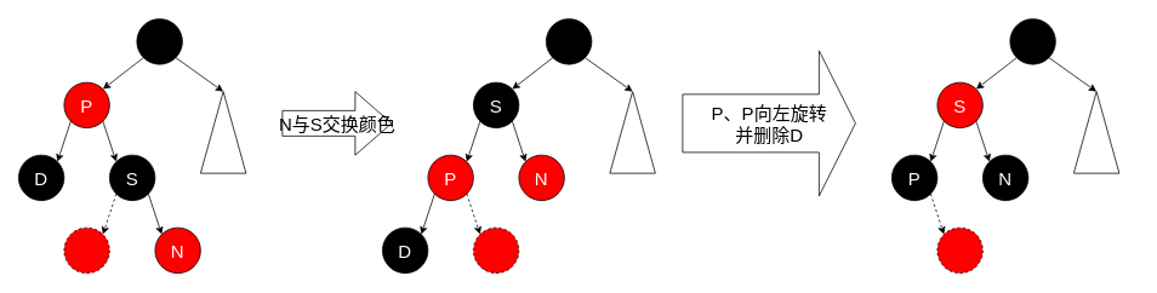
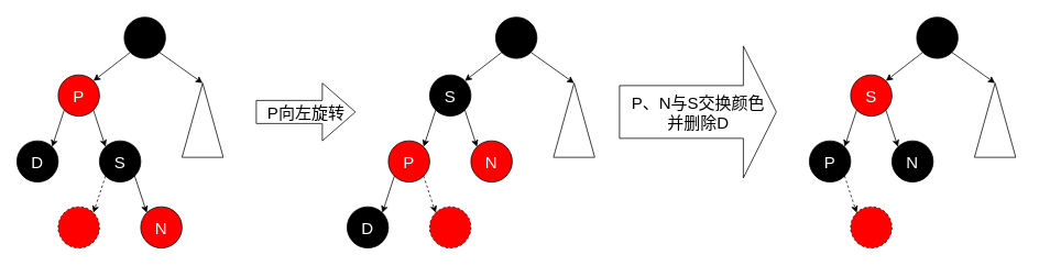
  <mxCell id="0" />
  <mxCell id="1" parent="0" />
  <mxCell id="2" style="edgeStyle=none;rounded=0;orthogonalLoop=1;jettySize=auto;html=1;exitX=0;exitY=1;exitDx=0;exitDy=0;entryX=1;entryY=0;entryDx=0;entryDy=0;fontSize=20;fontColor=#000000;dashed=1;" edge="1" parent="1" source="4" target="14"><mxGeometry relative="1" as="geometry" /></mxCell>
  <mxCell id="3" style="edgeStyle=none;rounded=0;orthogonalLoop=1;jettySize=auto;html=1;exitX=1;exitY=1;exitDx=0;exitDy=0;entryX=0;entryY=0;entryDx=0;entryDy=0;fontSize=20;fontColor=#FFFFFF;" edge="1" parent="1" source="4" target="15"><mxGeometry relative="1" as="geometry" /></mxCell>
  <mxCell id="4" value="&lt;font style=&quot;font-size: 20px;&quot; color=&quot;#ffffff&quot;&gt;S&lt;/font&gt;" style="ellipse;whiteSpace=wrap;html=1;aspect=fixed;fillColor=#000000;" vertex="1" parent="1"><mxGeometry x="120" y="170" width="50" height="50" as="geometry" /></mxCell>
  <mxCell id="5" style="edgeStyle=none;rounded=0;orthogonalLoop=1;jettySize=auto;html=1;exitX=0;exitY=1;exitDx=0;exitDy=0;entryX=1;entryY=0;entryDx=0;entryDy=0;fontSize=20;fontColor=#FFFFFF;" edge="1" parent="1" source="7" target="8"><mxGeometry relative="1" as="geometry" /></mxCell>
  <mxCell id="6" style="edgeStyle=none;rounded=0;orthogonalLoop=1;jettySize=auto;html=1;exitX=1;exitY=1;exitDx=0;exitDy=0;entryX=0;entryY=0;entryDx=0;entryDy=0;fontSize=20;fontColor=#FFFFFF;" edge="1" parent="1" source="7" target="4"><mxGeometry relative="1" as="geometry" /></mxCell>
  <mxCell id="7" value="&lt;font color=&quot;#ffffff&quot;&gt;&lt;span style=&quot;font-size: 20px;&quot;&gt;P&lt;br&gt;&lt;/span&gt;&lt;/font&gt;" style="ellipse;whiteSpace=wrap;html=1;aspect=fixed;fillColor=#FF0000;" vertex="1" parent="1"><mxGeometry x="70" y="90" width="50" height="50" as="geometry" /></mxCell>
  <mxCell id="8" value="&lt;font color=&quot;#ffffff&quot;&gt;&lt;span style=&quot;font-size: 20px;&quot;&gt;D&lt;/span&gt;&lt;/font&gt;" style="ellipse;whiteSpace=wrap;html=1;aspect=fixed;fillColor=#000000;" vertex="1" parent="1"><mxGeometry x="20" y="170" width="50" height="50" as="geometry" /></mxCell>
  <mxCell id="9" style="edgeStyle=none;rounded=0;orthogonalLoop=1;jettySize=auto;html=1;exitX=0;exitY=1;exitDx=0;exitDy=0;entryX=1;entryY=0;entryDx=0;entryDy=0;fontSize=20;fontColor=#000000;" edge="1" parent="1" source="11" target="7"><mxGeometry relative="1" as="geometry" /></mxCell>
  <mxCell id="10" style="edgeStyle=none;rounded=0;orthogonalLoop=1;jettySize=auto;html=1;exitX=1;exitY=1;exitDx=0;exitDy=0;entryX=1;entryY=0.5;entryDx=0;entryDy=0;fontSize=20;fontColor=#000000;" edge="1" parent="1" source="11" target="12"><mxGeometry relative="1" as="geometry" /></mxCell>
  <mxCell id="11" value="&lt;font color=&quot;#ffffff&quot;&gt;&lt;span style=&quot;font-size: 20px;&quot;&gt;&lt;br&gt;&lt;/span&gt;&lt;/font&gt;" style="ellipse;whiteSpace=wrap;html=1;aspect=fixed;fillColor=#000000;" vertex="1" parent="1"><mxGeometry x="150" y="20" width="50" height="50" as="geometry" /></mxCell>
  <mxCell id="12" value="" style="triangle;whiteSpace=wrap;html=1;shadow=0;sketch=0;strokeColor=#000000;fontSize=20;fontColor=#000000;fillColor=#FFFFFF;rotation=-90;" vertex="1" parent="1"><mxGeometry x="200" y="120" width="90" height="50" as="geometry" /></mxCell>
- <mxCell id="13" value="&lt;font color=&quot;#000000&quot;&gt;N与S交换颜色&lt;/font&gt;" style="html=1;shadow=0;dashed=0;align=center;verticalAlign=middle;shape=mxgraph.arrows2.arrow;dy=0.6;dx=40;notch=0;sketch=0;strokeColor=#000000;fontSize=20;fontColor=#FFFFFF;fillColor=#FFFFFF;" vertex="1" parent="1"><mxGeometry x="310" y="100" width="120" height="70" as="geometry" /></mxCell>
+ <mxCell id="13" value="&lt;font color=&quot;#000000&quot;&gt;P向左旋转&lt;/font&gt;" style="html=1;shadow=0;dashed=0;align=center;verticalAlign=middle;shape=mxgraph.arrows2.arrow;dy=0.6;dx=40;notch=0;sketch=0;strokeColor=#000000;fontSize=20;fontColor=#FFFFFF;fillColor=#FFFFFF;" vertex="1" parent="1"><mxGeometry x="310" y="100" width="120" height="70" as="geometry" /></mxCell>
  <mxCell id="14" value="" style="ellipse;whiteSpace=wrap;html=1;aspect=fixed;fillColor=#FF0000;dashed=1;" vertex="1" parent="1"><mxGeometry x="70" y="250" width="50" height="50" as="geometry" /></mxCell>
  <mxCell id="15" value="&lt;font style=&quot;font-size: 20px;&quot; color=&quot;#ffffff&quot;&gt;N&lt;/font&gt;" style="ellipse;whiteSpace=wrap;html=1;aspect=fixed;fillColor=#FF0000;" vertex="1" parent="1"><mxGeometry x="170" y="250" width="50" height="50" as="geometry" /></mxCell>
  <mxCell id="16" style="edgeStyle=none;rounded=0;orthogonalLoop=1;jettySize=auto;html=1;exitX=1;exitY=1;exitDx=0;exitDy=0;entryX=0;entryY=0;entryDx=0;entryDy=0;fontSize=20;fontColor=#FFFFFF;" edge="1" parent="1" source="18" target="28"><mxGeometry relative="1" as="geometry" /></mxCell>
  <mxCell id="17" style="edgeStyle=none;rounded=0;orthogonalLoop=1;jettySize=auto;html=1;exitX=0;exitY=1;exitDx=0;exitDy=0;entryX=1;entryY=0;entryDx=0;entryDy=0;fontSize=20;fontColor=#FFFFFF;" edge="1" parent="1" source="18" target="21"><mxGeometry relative="1" as="geometry" /></mxCell>
  <mxCell id="18" value="&lt;font style=&quot;font-size: 20px;&quot; color=&quot;#ffffff&quot;&gt;S&lt;/font&gt;" style="ellipse;whiteSpace=wrap;html=1;aspect=fixed;fillColor=#000000;" vertex="1" parent="1"><mxGeometry x="520" y="90" width="50" height="50" as="geometry" /></mxCell>
  <mxCell id="19" style="edgeStyle=none;rounded=0;orthogonalLoop=1;jettySize=auto;html=1;exitX=0;exitY=1;exitDx=0;exitDy=0;entryX=1;entryY=0;entryDx=0;entryDy=0;fontSize=20;fontColor=#FFFFFF;" edge="1" parent="1" source="21" target="22"><mxGeometry relative="1" as="geometry" /></mxCell>
  <mxCell id="20" style="edgeStyle=none;rounded=0;orthogonalLoop=1;jettySize=auto;html=1;exitX=1;exitY=1;exitDx=0;exitDy=0;entryX=0;entryY=0;entryDx=0;entryDy=0;dashed=1;fontSize=20;fontColor=#FFFFFF;" edge="1" parent="1" source="21" target="27"><mxGeometry relative="1" as="geometry" /></mxCell>
  <mxCell id="21" value="&lt;font color=&quot;#ffffff&quot;&gt;&lt;span style=&quot;font-size: 20px;&quot;&gt;P&lt;br&gt;&lt;/span&gt;&lt;/font&gt;" style="ellipse;whiteSpace=wrap;html=1;aspect=fixed;fillColor=#FF0000;" vertex="1" parent="1"><mxGeometry x="470" y="170" width="50" height="50" as="geometry" /></mxCell>
  <mxCell id="22" value="&lt;font color=&quot;#ffffff&quot;&gt;&lt;span style=&quot;font-size: 20px;&quot;&gt;D&lt;/span&gt;&lt;/font&gt;" style="ellipse;whiteSpace=wrap;html=1;aspect=fixed;fillColor=#000000;" vertex="1" parent="1"><mxGeometry x="420" y="250" width="50" height="50" as="geometry" /></mxCell>
  <mxCell id="23" style="edgeStyle=none;rounded=0;orthogonalLoop=1;jettySize=auto;html=1;exitX=1;exitY=1;exitDx=0;exitDy=0;entryX=1;entryY=0.5;entryDx=0;entryDy=0;fontSize=20;fontColor=#000000;" edge="1" parent="1" source="25" target="26"><mxGeometry relative="1" as="geometry" /></mxCell>
  <mxCell id="24" style="edgeStyle=none;rounded=0;orthogonalLoop=1;jettySize=auto;html=1;exitX=0;exitY=1;exitDx=0;exitDy=0;entryX=1;entryY=0;entryDx=0;entryDy=0;fontSize=20;fontColor=#FFFFFF;" edge="1" parent="1" source="25" target="18"><mxGeometry relative="1" as="geometry" /></mxCell>
  <mxCell id="25" value="&lt;font color=&quot;#ffffff&quot;&gt;&lt;span style=&quot;font-size: 20px;&quot;&gt;&lt;br&gt;&lt;/span&gt;&lt;/font&gt;" style="ellipse;whiteSpace=wrap;html=1;aspect=fixed;fillColor=#000000;" vertex="1" parent="1"><mxGeometry x="600" y="20" width="50" height="50" as="geometry" /></mxCell>
  <mxCell id="26" value="" style="triangle;whiteSpace=wrap;html=1;shadow=0;sketch=0;strokeColor=#000000;fontSize=20;fontColor=#000000;fillColor=#FFFFFF;rotation=-90;" vertex="1" parent="1"><mxGeometry x="650" y="120" width="90" height="50" as="geometry" /></mxCell>
  <mxCell id="27" value="" style="ellipse;whiteSpace=wrap;html=1;aspect=fixed;fillColor=#FF0000;dashed=1;" vertex="1" parent="1"><mxGeometry x="520" y="250" width="50" height="50" as="geometry" /></mxCell>
  <mxCell id="28" value="&lt;font style=&quot;font-size: 20px;&quot; color=&quot;#ffffff&quot;&gt;N&lt;/font&gt;" style="ellipse;whiteSpace=wrap;html=1;aspect=fixed;fillColor=#FF0000;" vertex="1" parent="1"><mxGeometry x="570" y="170" width="50" height="50" as="geometry" /></mxCell>
  <mxCell id="29" style="edgeStyle=none;rounded=0;orthogonalLoop=1;jettySize=auto;html=1;exitX=1;exitY=1;exitDx=0;exitDy=0;entryX=0;entryY=0;entryDx=0;entryDy=0;fontSize=20;fontColor=#FFFFFF;" edge="1" parent="1" source="31" target="39"><mxGeometry relative="1" as="geometry" /></mxCell>
  <mxCell id="30" style="edgeStyle=none;rounded=0;orthogonalLoop=1;jettySize=auto;html=1;exitX=0;exitY=1;exitDx=0;exitDy=0;entryX=1;entryY=0;entryDx=0;entryDy=0;fontSize=20;fontColor=#FFFFFF;" edge="1" parent="1" source="31" target="33"><mxGeometry relative="1" as="geometry" /></mxCell>
  <mxCell id="31" value="&lt;font style=&quot;font-size: 20px;&quot; color=&quot;#ffffff&quot;&gt;S&lt;/font&gt;" style="ellipse;whiteSpace=wrap;html=1;aspect=fixed;fillColor=#FF0000;" vertex="1" parent="1"><mxGeometry x="1030" y="90" width="50" height="50" as="geometry" /></mxCell>
  <mxCell id="32" style="edgeStyle=none;rounded=0;orthogonalLoop=1;jettySize=auto;html=1;exitX=1;exitY=1;exitDx=0;exitDy=0;entryX=0;entryY=0;entryDx=0;entryDy=0;dashed=1;fontSize=20;fontColor=#FFFFFF;" edge="1" parent="1" source="33" target="38"><mxGeometry relative="1" as="geometry" /></mxCell>
  <mxCell id="33" value="&lt;font color=&quot;#ffffff&quot;&gt;&lt;span style=&quot;font-size: 20px;&quot;&gt;P&lt;br&gt;&lt;/span&gt;&lt;/font&gt;" style="ellipse;whiteSpace=wrap;html=1;aspect=fixed;fillColor=#000000;" vertex="1" parent="1"><mxGeometry x="980" y="170" width="50" height="50" as="geometry" /></mxCell>
  <mxCell id="34" style="edgeStyle=none;rounded=0;orthogonalLoop=1;jettySize=auto;html=1;exitX=1;exitY=1;exitDx=0;exitDy=0;entryX=1;entryY=0.5;entryDx=0;entryDy=0;fontSize=20;fontColor=#000000;" edge="1" parent="1" source="36" target="37"><mxGeometry relative="1" as="geometry" /></mxCell>
  <mxCell id="35" style="edgeStyle=none;rounded=0;orthogonalLoop=1;jettySize=auto;html=1;exitX=0;exitY=1;exitDx=0;exitDy=0;entryX=1;entryY=0;entryDx=0;entryDy=0;fontSize=20;fontColor=#FFFFFF;" edge="1" parent="1" source="36" target="31"><mxGeometry relative="1" as="geometry" /></mxCell>
  <mxCell id="36" value="&lt;font color=&quot;#ffffff&quot;&gt;&lt;span style=&quot;font-size: 20px;&quot;&gt;&lt;br&gt;&lt;/span&gt;&lt;/font&gt;" style="ellipse;whiteSpace=wrap;html=1;aspect=fixed;fillColor=#000000;" vertex="1" parent="1"><mxGeometry x="1110" y="20" width="50" height="50" as="geometry" /></mxCell>
  <mxCell id="37" value="" style="triangle;whiteSpace=wrap;html=1;shadow=0;sketch=0;strokeColor=#000000;fontSize=20;fontColor=#000000;fillColor=#FFFFFF;rotation=-90;" vertex="1" parent="1"><mxGeometry x="1160" y="120" width="90" height="50" as="geometry" /></mxCell>
  <mxCell id="38" value="" style="ellipse;whiteSpace=wrap;html=1;aspect=fixed;fillColor=#FF0000;dashed=1;" vertex="1" parent="1"><mxGeometry x="1030" y="250" width="50" height="50" as="geometry" /></mxCell>
  <mxCell id="39" value="&lt;font style=&quot;font-size: 20px;&quot; color=&quot;#ffffff&quot;&gt;N&lt;/font&gt;" style="ellipse;whiteSpace=wrap;html=1;aspect=fixed;fillColor=#000000;" vertex="1" parent="1"><mxGeometry x="1080" y="170" width="50" height="50" as="geometry" /></mxCell>
- <mxCell id="40" value="&lt;font color=&quot;#000000&quot;&gt;P、P向左旋转&lt;br&gt;并删除D&lt;br&gt;&lt;/font&gt;" style="html=1;shadow=0;dashed=0;align=center;verticalAlign=middle;shape=mxgraph.arrows2.arrow;dy=0.6;dx=40;notch=0;sketch=0;strokeColor=#000000;fontSize=20;fontColor=#FFFFFF;fillColor=#FFFFFF;" vertex="1" parent="1"><mxGeometry x="750" y="55" width="190" height="160" as="geometry" /></mxCell>
+ <mxCell id="40" value="&lt;font color=&quot;#000000&quot;&gt;P、N与S交换颜色&lt;br&gt;并删除D&lt;br&gt;&lt;/font&gt;" style="html=1;shadow=0;dashed=0;align=center;verticalAlign=middle;shape=mxgraph.arrows2.arrow;dy=0.6;dx=40;notch=0;sketch=0;strokeColor=#000000;fontSize=20;fontColor=#FFFFFF;fillColor=#FFFFFF;" vertex="1" parent="1"><mxGeometry x="750" y="55" width="190" height="160" as="geometry" /></mxCell>
